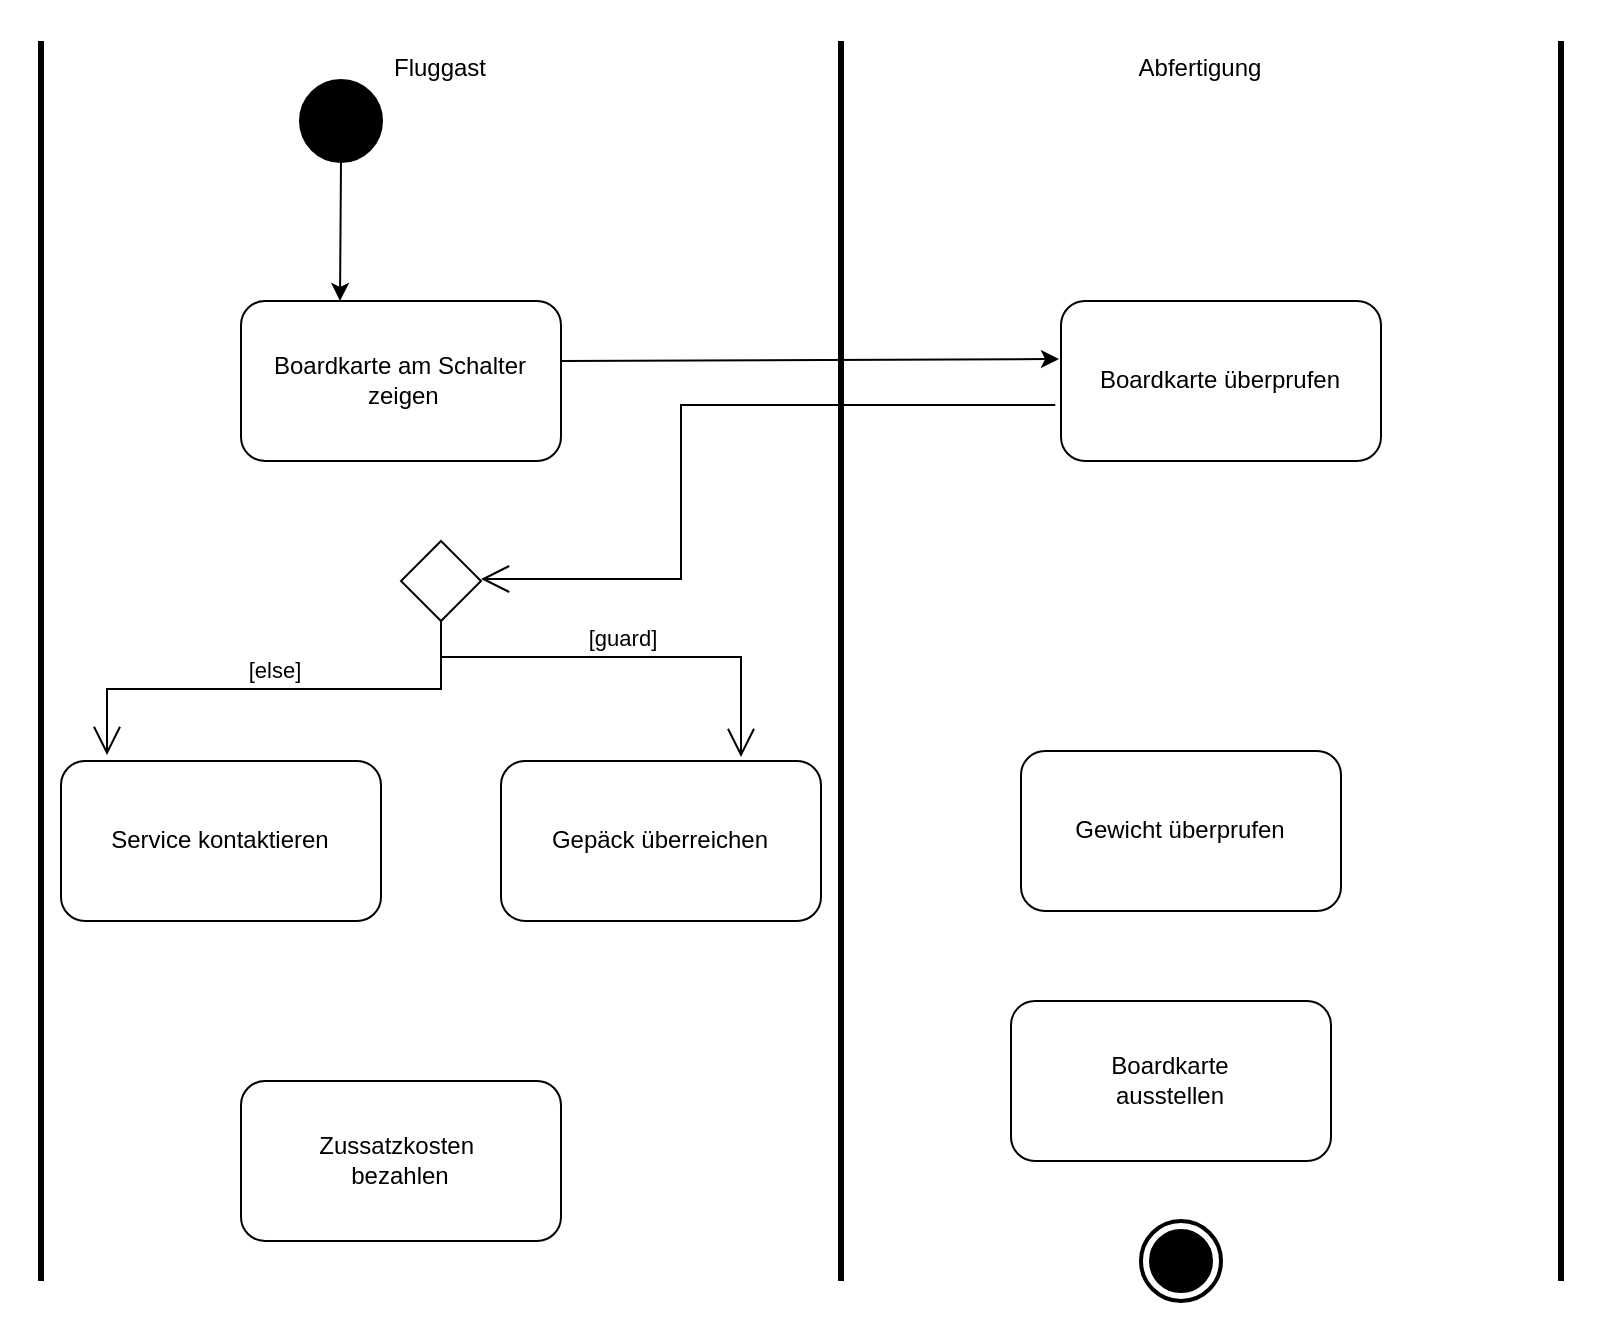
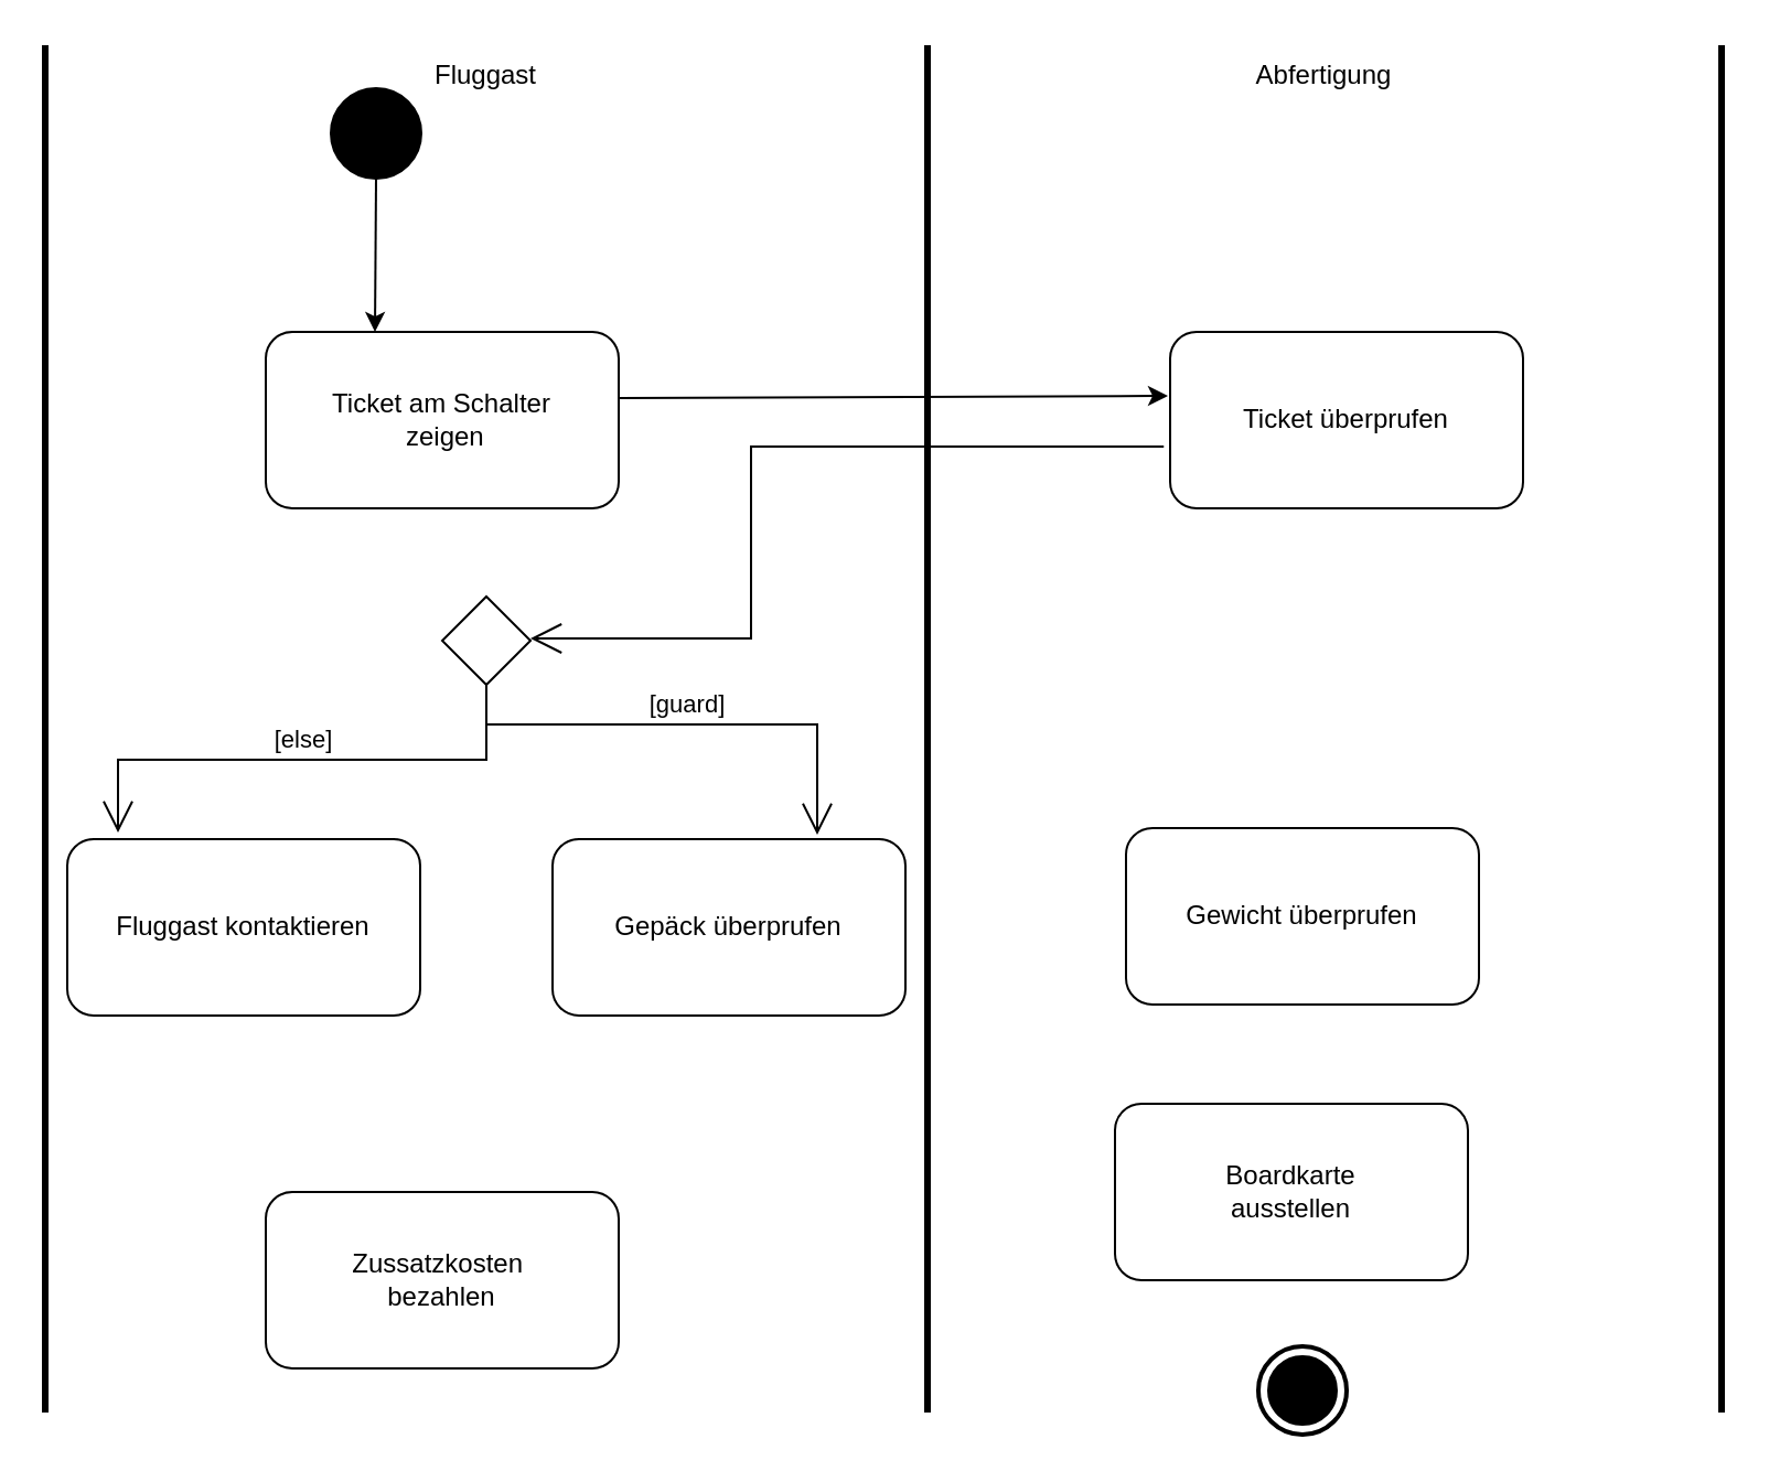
  <mxCell id="0" />
  <mxCell id="1" parent="0" />
  <mxCell id="2" value="Fluggast" style="html=1;shape=mxgraph.sysml.actPart;strokeWidth=3;verticalAlign=top;rotation=0;whiteSpace=wrap;" vertex="1" parent="1"><mxGeometry x="20" y="20" width="400" height="620" as="geometry" /></mxCell>
  <mxCell id="3" value="Abfertigung" style="html=1;shape=mxgraph.sysml.actPart;strokeWidth=3;verticalAlign=top;rotation=0;whiteSpace=wrap;" vertex="1" parent="1"><mxGeometry x="420" y="20" width="360" height="620" as="geometry" /></mxCell>
  <mxCell id="4" value="" style="shape=ellipse;html=1;fillColor=strokeColor;strokeWidth=2;verticalLabelPosition=bottom;verticalAlignment=top;perimeter=ellipsePerimeter;" vertex="1" parent="1"><mxGeometry x="150" y="40" width="40" height="40" as="geometry" /></mxCell>
- <mxCell id="5" value="Boardkarte am Schalter&lt;br&gt;&amp;nbsp;zeigen" style="shape=rect;html=1;rounded=1;whiteSpace=wrap;align=center;" vertex="1" parent="1"><mxGeometry x="120" y="150" width="160" height="80" as="geometry" /></mxCell>
- <mxCell id="6" value="Boardkarte überprufen" style="shape=rect;html=1;rounded=1;whiteSpace=wrap;align=center;" vertex="1" parent="1"><mxGeometry x="530" y="150" width="160" height="80" as="geometry" /></mxCell>
- <mxCell id="7" value="Service kontaktieren" style="shape=rect;html=1;rounded=1;whiteSpace=wrap;align=center;" vertex="1" parent="1"><mxGeometry x="30" y="380" width="160" height="80" as="geometry" /></mxCell>
- <mxCell id="8" value="Gepäck überreichen" style="shape=rect;html=1;rounded=1;whiteSpace=wrap;align=center;" vertex="1" parent="1"><mxGeometry x="250" y="380" width="160" height="80" as="geometry" /></mxCell>
+ <mxCell id="5" value="Ticket am Schalter&lt;br&gt;&amp;nbsp;zeigen" style="shape=rect;html=1;rounded=1;whiteSpace=wrap;align=center;" vertex="1" parent="1"><mxGeometry x="120" y="150" width="160" height="80" as="geometry" /></mxCell>
+ <mxCell id="6" value="Ticket überprufen" style="shape=rect;html=1;rounded=1;whiteSpace=wrap;align=center;" vertex="1" parent="1"><mxGeometry x="530" y="150" width="160" height="80" as="geometry" /></mxCell>
+ <mxCell id="7" value="Fluggast kontaktieren" style="shape=rect;html=1;rounded=1;whiteSpace=wrap;align=center;" vertex="1" parent="1"><mxGeometry x="30" y="380" width="160" height="80" as="geometry" /></mxCell>
+ <mxCell id="8" value="Gepäck überprufen" style="shape=rect;html=1;rounded=1;whiteSpace=wrap;align=center;" vertex="1" parent="1"><mxGeometry x="250" y="380" width="160" height="80" as="geometry" /></mxCell>
  <mxCell id="9" value="Gewicht überprufen" style="shape=rect;html=1;rounded=1;whiteSpace=wrap;align=center;" vertex="1" parent="1"><mxGeometry x="510" y="375" width="160" height="80" as="geometry" /></mxCell>
  <mxCell id="10" value="Boardkarte&lt;br&gt;ausstellen" style="shape=rect;html=1;rounded=1;whiteSpace=wrap;align=center;" vertex="1" parent="1"><mxGeometry x="505" y="500" width="160" height="80" as="geometry" /></mxCell>
  <mxCell id="11" value="" style="html=1;shape=mxgraph.sysml.actFinal;strokeWidth=2;verticalLabelPosition=bottom;verticalAlignment=top;" vertex="1" parent="1"><mxGeometry x="570" y="610" width="40" height="40" as="geometry" /></mxCell>
  <mxCell id="12" value="Zussatzkosten&amp;nbsp;&lt;br&gt;bezahlen" style="shape=rect;html=1;rounded=1;whiteSpace=wrap;align=center;" vertex="1" parent="1"><mxGeometry x="120" y="540" width="160" height="80" as="geometry" /></mxCell>
  <mxCell id="13" value="" style="shape=rhombus;html=1;verticalLabelPosition=bottom;verticalAlignment=top;" vertex="1" parent="1"><mxGeometry x="200" y="270" width="40" height="40" as="geometry" /></mxCell>
  <mxCell id="14" value="" style="edgeStyle=elbowEdgeStyle;html=1;elbow=horizontal;align=right;verticalAlign=bottom;endArrow=none;rounded=0;labelBackgroundColor=none;startArrow=open;startSize=12;entryX=-0.018;entryY=0.65;entryDx=0;entryDy=0;entryPerimeter=0;" edge="1" parent="1" target="6"><mxGeometry relative="1" as="geometry"><mxPoint x="320" y="180" as="targetPoint" /><mxPoint x="240" y="289" as="sourcePoint" /><Array as="points"><mxPoint x="340" y="260" /></Array></mxGeometry></mxCell>
  <mxCell id="15" value="[guard]" style="edgeStyle=elbowEdgeStyle;html=1;elbow=vertical;verticalAlign=bottom;endArrow=open;rounded=0;labelBackgroundColor=none;endSize=12;" edge="1" parent="1" source="13"><mxGeometry relative="1" as="geometry"><mxPoint x="370" y="378" as="targetPoint" /><Array as="points"><mxPoint x="300" y="328" /></Array></mxGeometry></mxCell>
  <mxCell id="16" value="[else]" style="edgeStyle=elbowEdgeStyle;html=1;elbow=vertical;verticalAlign=bottom;endArrow=open;rounded=0;labelBackgroundColor=none;endSize=12;" edge="1" parent="1" source="13"><mxGeometry relative="1" as="geometry"><mxPoint x="53" y="377" as="targetPoint" /></mxGeometry></mxCell>
  <mxCell id="17" value="" style="endArrow=classic;html=1;exitX=0.5;exitY=1;exitDx=0;exitDy=0;" edge="1" parent="1" source="4"><mxGeometry width="50" height="50" relative="1" as="geometry"><mxPoint x="169.5" y="91" as="sourcePoint" /><mxPoint x="169.5" y="150" as="targetPoint" /></mxGeometry></mxCell>
  <mxCell id="18" value="" style="endArrow=classic;html=1;" edge="1" parent="1"><mxGeometry width="50" height="50" relative="1" as="geometry"><mxPoint x="280" y="180" as="sourcePoint" /><mxPoint x="529" y="179" as="targetPoint" /></mxGeometry></mxCell>
